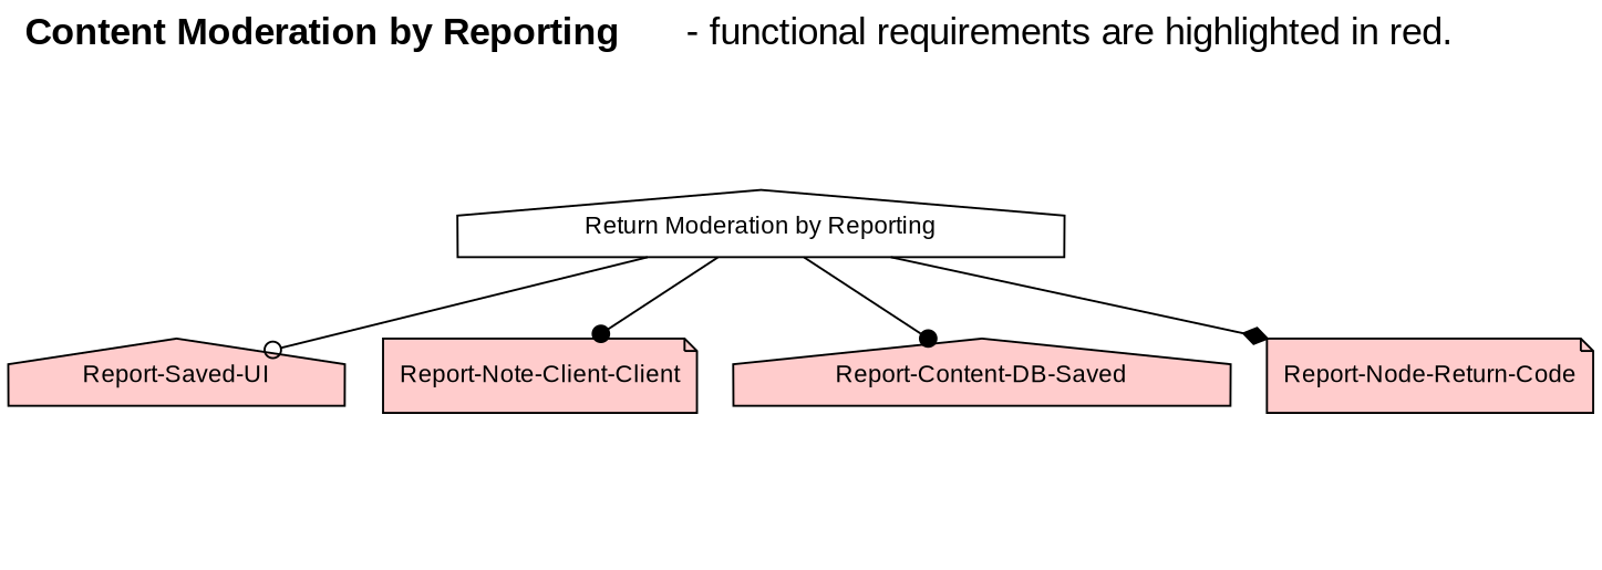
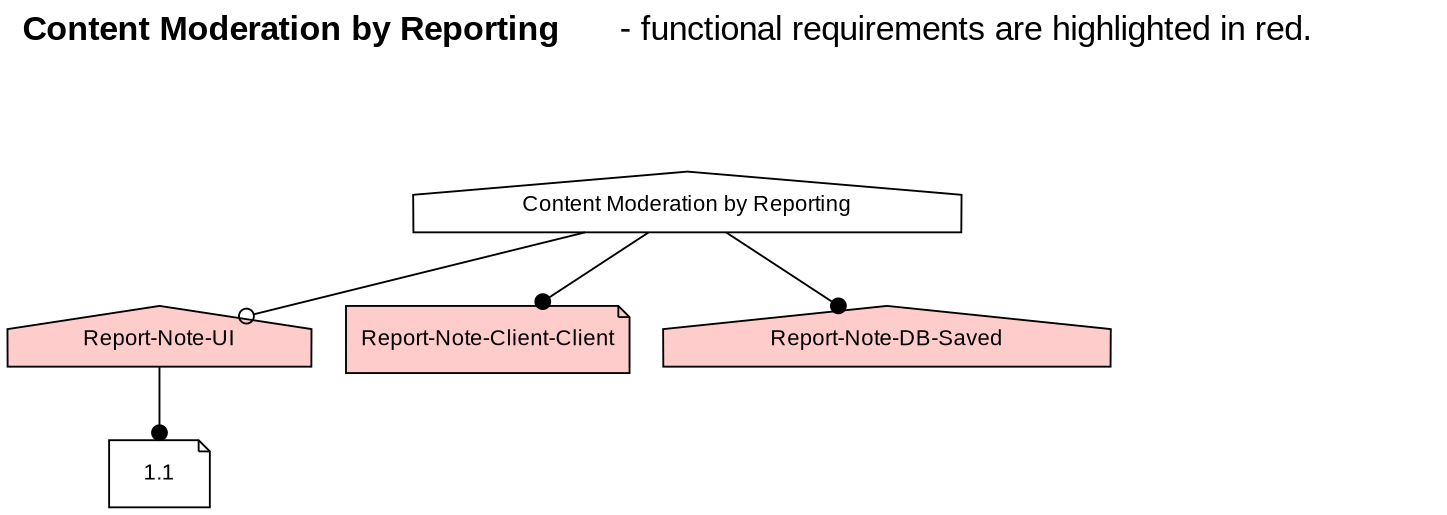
  digraph {
    fontname=Arial
    fontsize=18
    label=<<b>Content Moderation by Reporting     </b> - functional requirements are highlighted in red.<br/><br/>>
    labeljust=l
    labelloc=t
    rankdir=TB
    node [fontname=Arial fontsize=12 shape=house fillcolor="#FFCCCC" style=filled]
    edge [arrowhead=dot]
-   n1 [label="Return Moderation by Reporting" fillcolor="" style=""]
-   n2 [label="Report-Saved-UI"]
+   n1 [label="Content Moderation by Reporting" fillcolor="" style=""]
+   n2 [label="Report-Note-UI"]
    n3 [label="Report-Note-Client-Client" shape=note]
-   n4 [label="Report-Content-DB-Saved"]
-   n5 [label="Report-Node-Return-Code" shape=note]
+   n4 [label="Report-Note-DB-Saved"]
+   1.1 [fillcolor="#FFFFFF" shape=note]
    n1 -> n2 [arrowhead=odot]
    n1 -> n3
    n1 -> n4
-   n1 -> n5 [arrowhead=diamond]
+   n2 -> 1.1
  }
